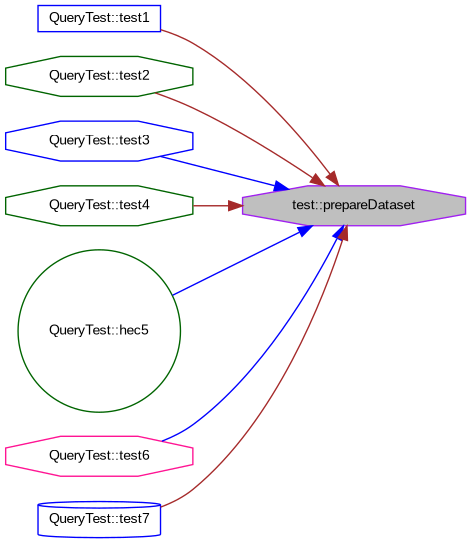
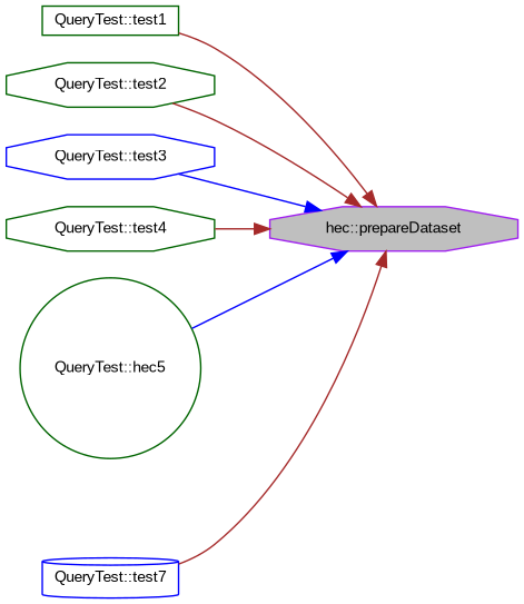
  digraph {
    fontname="Liberation Sans"
    rankdir=RL
    node [color=blue fontname="Liberation Sans" fontsize=10 shape=octagon]
    edge [color=brown dir=back fontname="Liberation Sans" fontsize=10 labelfontname=Helvetica labelfontsize=10 style=solid]
-   n1 [color=purple fillcolor=grey75 fontcolor=black height=0.2 label="test::prepareDataset" style=filled width=0.4]
-   n2 [height=0.2 label="QueryTest::test1" shape=box width=0.4]
+   n1 [color=purple fillcolor=grey75 fontcolor=black height=0.2 label="hec::prepareDataset" style=filled width=0.4]
+   n2 [color=darkgreen height=0.2 label="QueryTest::test1" shape=box width=0.4]
    n3 [color=darkgreen height=0.2 label="QueryTest::test2" width=0.4]
    n4 [height=0.2 label="QueryTest::test3" width=0.4]
    n5 [color=darkgreen height=0.2 label="QueryTest::test4" width=0.4]
    n6 [color=darkgreen height=0.2 label="QueryTest::hec5" shape=circle width=0.4]
-   n7 [color=deeppink height=0.2 label="QueryTest::test6" width=0.4]
    n8 [height=0.2 label="QueryTest::test7" shape=cylinder width=0.4]
    n1 -> n2
    n1 -> n3
    n1 -> n4 [color=blue]
    n1 -> n5
    n1 -> n6 [color=blue]
-   n1 -> n7 [color=blue]
    n1 -> n8
  }
